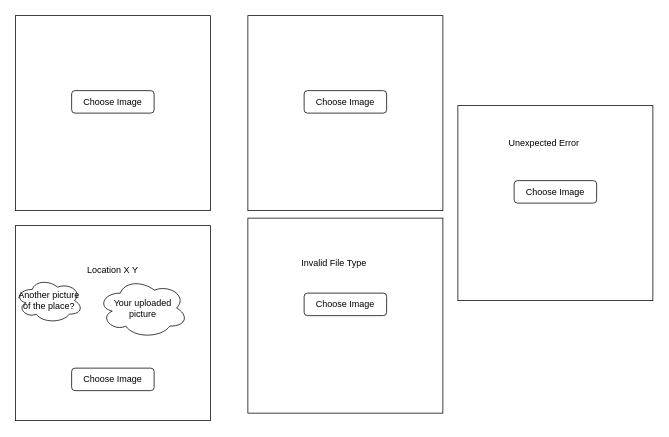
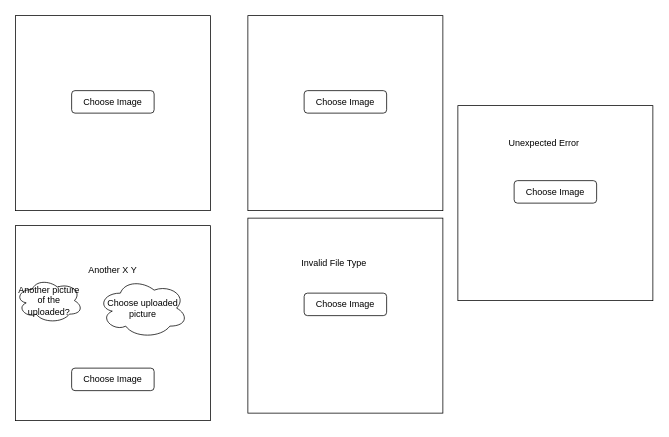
  <mxCell id="0" />
  <mxCell id="1" parent="0" />
  <mxCell id="2" value="" style="whiteSpace=wrap;html=1;aspect=fixed;" vertex="1" parent="1"><mxGeometry x="20" y="20" width="260" height="260" as="geometry" /></mxCell>
  <mxCell id="3" value="Choose Image" style="rounded=1;whiteSpace=wrap;html=1;" vertex="1" parent="1"><mxGeometry x="95" y="120" width="110" height="30" as="geometry" /></mxCell>
  <mxCell id="4" value="" style="whiteSpace=wrap;html=1;aspect=fixed;" vertex="1" parent="1"><mxGeometry x="330" y="20" width="260" height="260" as="geometry" /></mxCell>
  <mxCell id="5" value="Choose Image" style="rounded=1;whiteSpace=wrap;html=1;" vertex="1" parent="1"><mxGeometry x="405" y="120" width="110" height="30" as="geometry" /></mxCell>
  <mxCell id="6" value="" style="whiteSpace=wrap;html=1;aspect=fixed;" vertex="1" parent="1"><mxGeometry x="20" y="300" width="260" height="260" as="geometry" /></mxCell>
- <mxCell id="7" value="Location X Y" style="text;html=1;strokeColor=none;fillColor=none;align=center;verticalAlign=middle;whiteSpace=wrap;rounded=0;" vertex="1" parent="1"><mxGeometry x="80" y="340" width="140" height="40" as="geometry" /></mxCell>
+ <mxCell id="7" value="Another X Y" style="text;html=1;strokeColor=none;fillColor=none;align=center;verticalAlign=middle;whiteSpace=wrap;rounded=0;" vertex="1" parent="1"><mxGeometry x="80" y="340" width="140" height="40" as="geometry" /></mxCell>
  <mxCell id="8" value="Choose Image" style="rounded=1;whiteSpace=wrap;html=1;" vertex="1" parent="1"><mxGeometry x="95" y="490" width="110" height="30" as="geometry" /></mxCell>
- <mxCell id="9" value="Another picture of the place?" style="ellipse;shape=cloud;whiteSpace=wrap;html=1;" vertex="1" parent="1"><mxGeometry x="20" y="370" width="90" height="60" as="geometry" /></mxCell>
- <mxCell id="10" value="Your uploaded &lt;br&gt;picture" style="ellipse;shape=cloud;whiteSpace=wrap;html=1;" vertex="1" parent="1"><mxGeometry x="130" y="370" width="120" height="80" as="geometry" /></mxCell>
+ <mxCell id="9" value="Another picture of the uploaded?" style="ellipse;shape=cloud;whiteSpace=wrap;html=1;" vertex="1" parent="1"><mxGeometry x="20" y="370" width="90" height="60" as="geometry" /></mxCell>
+ <mxCell id="10" value="Choose uploaded &lt;br&gt;picture" style="ellipse;shape=cloud;whiteSpace=wrap;html=1;" vertex="1" parent="1"><mxGeometry x="130" y="370" width="120" height="80" as="geometry" /></mxCell>
  <mxCell id="11" value="" style="whiteSpace=wrap;html=1;aspect=fixed;" vertex="1" parent="1"><mxGeometry x="330" y="290" width="260" height="260" as="geometry" /></mxCell>
  <mxCell id="12" value="Invalid File Type" style="text;html=1;strokeColor=none;fillColor=none;align=center;verticalAlign=middle;whiteSpace=wrap;rounded=0;" vertex="1" parent="1"><mxGeometry x="375" y="330" width="140" height="40" as="geometry" /></mxCell>
  <mxCell id="13" value="Choose Image" style="rounded=1;whiteSpace=wrap;html=1;" vertex="1" parent="1"><mxGeometry x="405" y="390" width="110" height="30" as="geometry" /></mxCell>
  <mxCell id="14" value="" style="whiteSpace=wrap;html=1;aspect=fixed;" vertex="1" parent="1"><mxGeometry x="610" y="140" width="260" height="260" as="geometry" /></mxCell>
  <mxCell id="15" value="Unexpected Error" style="text;html=1;strokeColor=none;fillColor=none;align=center;verticalAlign=middle;whiteSpace=wrap;rounded=0;" vertex="1" parent="1"><mxGeometry x="655" y="170" width="140" height="40" as="geometry" /></mxCell>
  <mxCell id="16" value="Choose Image" style="rounded=1;whiteSpace=wrap;html=1;" vertex="1" parent="1"><mxGeometry x="685" y="240" width="110" height="30" as="geometry" /></mxCell>
